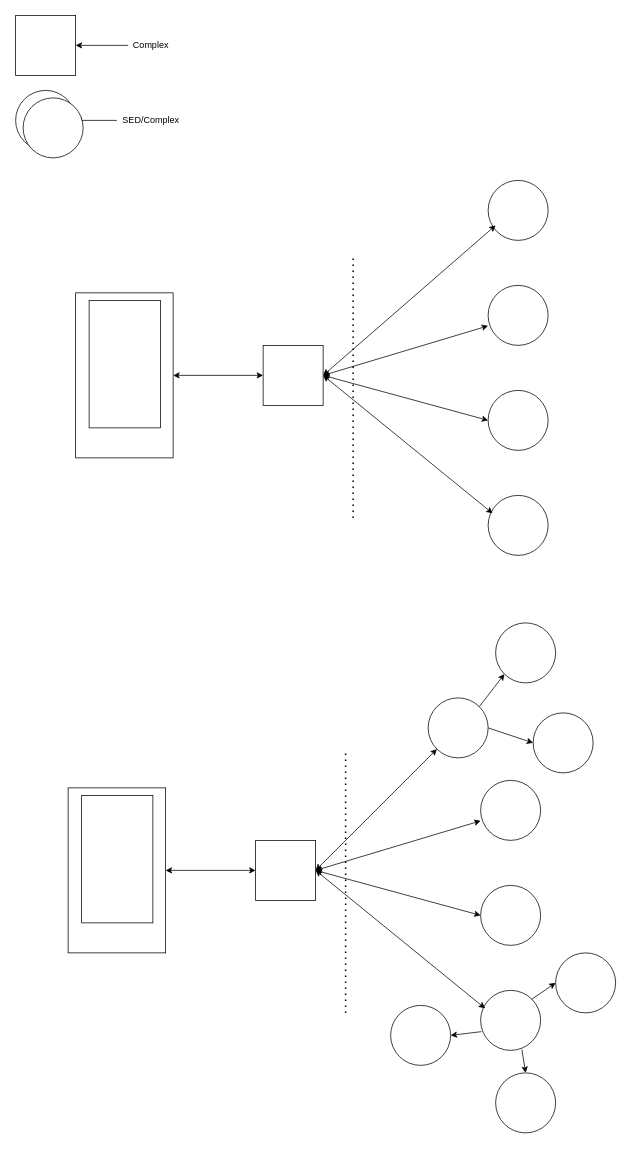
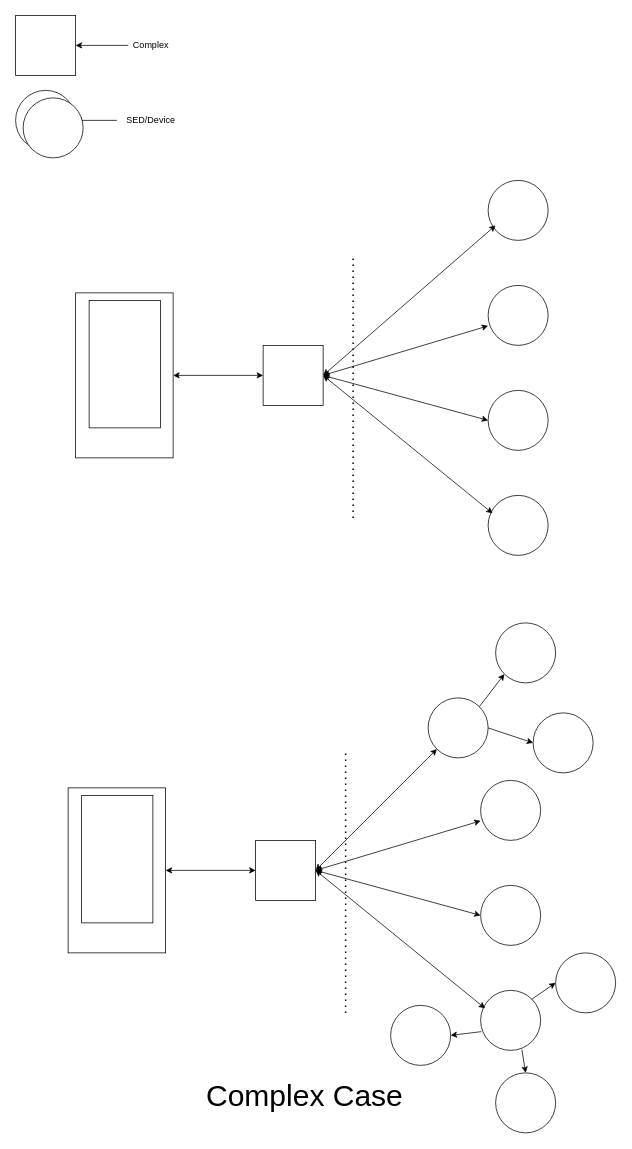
  <mxCell id="0" />
  <mxCell id="1" parent="0" />
  <mxCell id="2" value="" style="ellipse;whiteSpace=wrap;html=1;aspect=fixed;" vertex="1" parent="1"><mxGeometry x="20" y="120" width="80" height="80" as="geometry" /></mxCell>
  <mxCell id="3" value="" style="rounded=0;whiteSpace=wrap;html=1;" vertex="1" parent="1"><mxGeometry x="20" y="20" width="80" height="80" as="geometry" /></mxCell>
  <mxCell id="4" value="" style="endArrow=classic;html=1;rounded=0;entryX=1;entryY=0.5;entryDx=0;entryDy=0;" edge="1" parent="1" source="5" target="3"><mxGeometry width="50" height="50" relative="1" as="geometry"><mxPoint x="390" y="460" as="sourcePoint" /><mxPoint x="440" y="410" as="targetPoint" /></mxGeometry></mxCell>
  <mxCell id="5" value="Complex" style="text;html=1;align=center;verticalAlign=middle;resizable=0;points=[];autosize=1;strokeColor=none;fillColor=none;" vertex="1" parent="1"><mxGeometry x="170" y="45" width="60" height="30" as="geometry" /></mxCell>
- <mxCell id="6" value="SED/Complex" style="text;html=1;align=center;verticalAlign=middle;resizable=0;points=[];autosize=1;strokeColor=none;fillColor=none;" vertex="1" parent="1"><mxGeometry x="155" y="145" width="90" height="30" as="geometry" /></mxCell>
+ <mxCell id="6" value="SED/Device" style="text;html=1;align=center;verticalAlign=middle;resizable=0;points=[];autosize=1;strokeColor=none;fillColor=none;" vertex="1" parent="1"><mxGeometry x="155" y="145" width="90" height="30" as="geometry" /></mxCell>
  <mxCell id="7" value="" style="endArrow=classic;html=1;rounded=0;entryX=1;entryY=0.5;entryDx=0;entryDy=0;" edge="1" parent="1" source="6" target="2"><mxGeometry width="50" height="50" relative="1" as="geometry"><mxPoint x="390" y="460" as="sourcePoint" /><mxPoint x="440" y="410" as="targetPoint" /></mxGeometry></mxCell>
  <mxCell id="8" value="" style="rounded=0;whiteSpace=wrap;html=1;" vertex="1" parent="1"><mxGeometry x="100" y="390" width="130" height="220" as="geometry" /></mxCell>
  <mxCell id="9" value="" style="rounded=0;whiteSpace=wrap;html=1;" vertex="1" parent="1"><mxGeometry x="118" y="400" width="95" height="170" as="geometry" /></mxCell>
  <mxCell id="10" value="" style="rounded=0;whiteSpace=wrap;html=1;" vertex="1" parent="1"><mxGeometry x="350" y="460" width="80" height="80" as="geometry" /></mxCell>
  <mxCell id="11" value="" style="endArrow=none;dashed=1;html=1;dashPattern=1 3;strokeWidth=2;rounded=0;" edge="1" parent="1"><mxGeometry width="50" height="50" relative="1" as="geometry"><mxPoint x="470" y="690" as="sourcePoint" /><mxPoint x="470" y="340" as="targetPoint" /></mxGeometry></mxCell>
  <mxCell id="12" value="" style="endArrow=classic;startArrow=classic;html=1;rounded=0;exitX=1;exitY=0.5;exitDx=0;exitDy=0;entryX=0;entryY=0.5;entryDx=0;entryDy=0;" edge="1" parent="1" source="8" target="10"><mxGeometry width="50" height="50" relative="1" as="geometry"><mxPoint x="470" y="560" as="sourcePoint" /><mxPoint x="520" y="510" as="targetPoint" /></mxGeometry></mxCell>
  <mxCell id="13" value="" style="ellipse;whiteSpace=wrap;html=1;aspect=fixed;" vertex="1" parent="1"><mxGeometry x="30" y="130" width="80" height="80" as="geometry" /></mxCell>
  <mxCell id="14" value="" style="ellipse;whiteSpace=wrap;html=1;aspect=fixed;" vertex="1" parent="1"><mxGeometry x="650" y="240" width="80" height="80" as="geometry" /></mxCell>
  <mxCell id="15" value="" style="ellipse;whiteSpace=wrap;html=1;aspect=fixed;" vertex="1" parent="1"><mxGeometry x="650" y="380" width="80" height="80" as="geometry" /></mxCell>
  <mxCell id="16" value="" style="ellipse;whiteSpace=wrap;html=1;aspect=fixed;" vertex="1" parent="1"><mxGeometry x="650" y="520" width="80" height="80" as="geometry" /></mxCell>
  <mxCell id="17" value="" style="ellipse;whiteSpace=wrap;html=1;aspect=fixed;" vertex="1" parent="1"><mxGeometry x="650" y="660" width="80" height="80" as="geometry" /></mxCell>
  <mxCell id="18" value="" style="endArrow=classic;startArrow=classic;html=1;rounded=0;exitX=1;exitY=0.5;exitDx=0;exitDy=0;" edge="1" parent="1" source="10"><mxGeometry width="50" height="50" relative="1" as="geometry"><mxPoint x="470" y="510" as="sourcePoint" /><mxPoint x="660" y="300" as="targetPoint" /></mxGeometry></mxCell>
  <mxCell id="19" value="" style="endArrow=classic;startArrow=classic;html=1;rounded=0;entryX=0;entryY=0.675;entryDx=0;entryDy=0;entryPerimeter=0;" edge="1" parent="1" target="15"><mxGeometry width="50" height="50" relative="1" as="geometry"><mxPoint x="430" y="500" as="sourcePoint" /><mxPoint x="670" y="310" as="targetPoint" /></mxGeometry></mxCell>
  <mxCell id="20" value="" style="endArrow=classic;startArrow=classic;html=1;rounded=0;entryX=0;entryY=0.5;entryDx=0;entryDy=0;exitX=1;exitY=0.5;exitDx=0;exitDy=0;" edge="1" parent="1" source="10" target="16"><mxGeometry width="50" height="50" relative="1" as="geometry"><mxPoint x="440" y="510" as="sourcePoint" /><mxPoint x="660" y="444" as="targetPoint" /></mxGeometry></mxCell>
  <mxCell id="21" value="" style="endArrow=classic;startArrow=classic;html=1;rounded=0;entryX=0.075;entryY=0.3;entryDx=0;entryDy=0;exitX=1;exitY=0.5;exitDx=0;exitDy=0;entryPerimeter=0;" edge="1" parent="1" source="10" target="17"><mxGeometry width="50" height="50" relative="1" as="geometry"><mxPoint x="440" y="510" as="sourcePoint" /><mxPoint x="660" y="570" as="targetPoint" /></mxGeometry></mxCell>
  <mxCell id="22" value="" style="rounded=0;whiteSpace=wrap;html=1;" vertex="1" parent="1"><mxGeometry x="90" y="1050" width="130" height="220" as="geometry" /></mxCell>
  <mxCell id="23" value="" style="rounded=0;whiteSpace=wrap;html=1;" vertex="1" parent="1"><mxGeometry x="108" y="1060" width="95" height="170" as="geometry" /></mxCell>
  <mxCell id="24" value="" style="rounded=0;whiteSpace=wrap;html=1;" vertex="1" parent="1"><mxGeometry x="340" y="1120" width="80" height="80" as="geometry" /></mxCell>
  <mxCell id="25" value="" style="endArrow=none;dashed=1;html=1;dashPattern=1 3;strokeWidth=2;rounded=0;" edge="1" parent="1"><mxGeometry width="50" height="50" relative="1" as="geometry"><mxPoint x="460" y="1350" as="sourcePoint" /><mxPoint x="460" y="1000" as="targetPoint" /></mxGeometry></mxCell>
  <mxCell id="26" value="" style="endArrow=classic;startArrow=classic;html=1;rounded=0;exitX=1;exitY=0.5;exitDx=0;exitDy=0;entryX=0;entryY=0.5;entryDx=0;entryDy=0;" edge="1" parent="1" source="22" target="24"><mxGeometry width="50" height="50" relative="1" as="geometry"><mxPoint x="460" y="1220" as="sourcePoint" /><mxPoint x="510" y="1170" as="targetPoint" /></mxGeometry></mxCell>
  <mxCell id="27" value="" style="ellipse;whiteSpace=wrap;html=1;aspect=fixed;" vertex="1" parent="1"><mxGeometry x="640" y="1040" width="80" height="80" as="geometry" /></mxCell>
  <mxCell id="28" value="" style="ellipse;whiteSpace=wrap;html=1;aspect=fixed;" vertex="1" parent="1"><mxGeometry x="640" y="1180" width="80" height="80" as="geometry" /></mxCell>
  <mxCell id="29" value="" style="ellipse;whiteSpace=wrap;html=1;aspect=fixed;" vertex="1" parent="1"><mxGeometry x="640" y="1320" width="80" height="80" as="geometry" /></mxCell>
  <mxCell id="30" value="" style="endArrow=classic;startArrow=classic;html=1;rounded=0;entryX=0;entryY=0.675;entryDx=0;entryDy=0;entryPerimeter=0;" edge="1" parent="1" target="27"><mxGeometry width="50" height="50" relative="1" as="geometry"><mxPoint x="420" y="1160" as="sourcePoint" /><mxPoint x="660" y="970" as="targetPoint" /></mxGeometry></mxCell>
  <mxCell id="31" value="" style="endArrow=classic;startArrow=classic;html=1;rounded=0;entryX=0;entryY=0.5;entryDx=0;entryDy=0;exitX=1;exitY=0.5;exitDx=0;exitDy=0;" edge="1" parent="1" source="24" target="28"><mxGeometry width="50" height="50" relative="1" as="geometry"><mxPoint x="430" y="1170" as="sourcePoint" /><mxPoint x="650" y="1104" as="targetPoint" /></mxGeometry></mxCell>
  <mxCell id="32" value="" style="endArrow=classic;startArrow=classic;html=1;rounded=0;entryX=0.075;entryY=0.3;entryDx=0;entryDy=0;exitX=1;exitY=0.5;exitDx=0;exitDy=0;entryPerimeter=0;" edge="1" parent="1" source="24" target="29"><mxGeometry width="50" height="50" relative="1" as="geometry"><mxPoint x="430" y="1170" as="sourcePoint" /><mxPoint x="650" y="1230" as="targetPoint" /></mxGeometry></mxCell>
+ <mxCell id="33" value="&lt;span style=&quot;font-size: 40px;&quot;&gt;Complex Case&lt;/span&gt;" style="text;html=1;align=center;verticalAlign=middle;resizable=0;points=[];autosize=1;strokeColor=none;fillColor=none;" vertex="1" parent="1"><mxGeometry x="260" y="1430" width="290" height="60" as="geometry" /></mxCell>
  <mxCell id="34" value="" style="endArrow=classic;startArrow=classic;html=1;rounded=0;exitX=1;exitY=0.5;exitDx=0;exitDy=0;" edge="1" parent="1" source="24" target="35"><mxGeometry width="50" height="50" relative="1" as="geometry"><mxPoint x="420" y="1160" as="sourcePoint" /><mxPoint x="650" y="960" as="targetPoint" /></mxGeometry></mxCell>
  <mxCell id="35" value="" style="ellipse;whiteSpace=wrap;html=1;aspect=fixed;" vertex="1" parent="1"><mxGeometry x="570" y="930" width="80" height="80" as="geometry" /></mxCell>
  <mxCell id="36" value="" style="ellipse;whiteSpace=wrap;html=1;aspect=fixed;" vertex="1" parent="1"><mxGeometry x="660" y="830" width="80" height="80" as="geometry" /></mxCell>
  <mxCell id="37" value="" style="ellipse;whiteSpace=wrap;html=1;aspect=fixed;" vertex="1" parent="1"><mxGeometry x="710" y="950" width="80" height="80" as="geometry" /></mxCell>
  <mxCell id="38" value="" style="ellipse;whiteSpace=wrap;html=1;aspect=fixed;" vertex="1" parent="1"><mxGeometry x="520" y="1340" width="80" height="80" as="geometry" /></mxCell>
  <mxCell id="39" value="" style="ellipse;whiteSpace=wrap;html=1;aspect=fixed;" vertex="1" parent="1"><mxGeometry x="740" y="1270" width="80" height="80" as="geometry" /></mxCell>
  <mxCell id="40" value="" style="ellipse;whiteSpace=wrap;html=1;aspect=fixed;" vertex="1" parent="1"><mxGeometry x="660" y="1430" width="80" height="80" as="geometry" /></mxCell>
  <mxCell id="41" value="" style="endArrow=classic;html=1;rounded=0;entryX=0;entryY=1;entryDx=0;entryDy=0;exitX=1;exitY=0;exitDx=0;exitDy=0;" edge="1" parent="1" source="35" target="36"><mxGeometry width="50" height="50" relative="1" as="geometry"><mxPoint x="380" y="1270" as="sourcePoint" /><mxPoint x="430" y="1220" as="targetPoint" /></mxGeometry></mxCell>
  <mxCell id="42" value="" style="endArrow=classic;html=1;rounded=0;entryX=0;entryY=0.5;entryDx=0;entryDy=0;exitX=1;exitY=0.5;exitDx=0;exitDy=0;" edge="1" parent="1" source="35" target="37"><mxGeometry width="50" height="50" relative="1" as="geometry"><mxPoint x="648" y="952" as="sourcePoint" /><mxPoint x="682" y="908" as="targetPoint" /></mxGeometry></mxCell>
  <mxCell id="43" value="" style="endArrow=classic;html=1;rounded=0;entryX=0;entryY=0.5;entryDx=0;entryDy=0;exitX=1;exitY=0;exitDx=0;exitDy=0;" edge="1" parent="1" source="29" target="39"><mxGeometry width="50" height="50" relative="1" as="geometry"><mxPoint x="660" y="980" as="sourcePoint" /><mxPoint x="720" y="1000" as="targetPoint" /></mxGeometry></mxCell>
  <mxCell id="44" value="" style="endArrow=classic;html=1;rounded=0;entryX=0.5;entryY=0;entryDx=0;entryDy=0;exitX=0.688;exitY=0.988;exitDx=0;exitDy=0;exitPerimeter=0;" edge="1" parent="1" source="29" target="40"><mxGeometry width="50" height="50" relative="1" as="geometry"><mxPoint x="718" y="1342" as="sourcePoint" /><mxPoint x="750" y="1320" as="targetPoint" /></mxGeometry></mxCell>
  <mxCell id="45" value="" style="endArrow=classic;html=1;rounded=0;entryX=1;entryY=0.5;entryDx=0;entryDy=0;exitX=0.013;exitY=0.688;exitDx=0;exitDy=0;exitPerimeter=0;" edge="1" parent="1" source="29" target="38"><mxGeometry width="50" height="50" relative="1" as="geometry"><mxPoint x="705" y="1409" as="sourcePoint" /><mxPoint x="710" y="1440" as="targetPoint" /></mxGeometry></mxCell>
